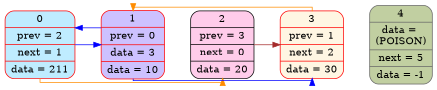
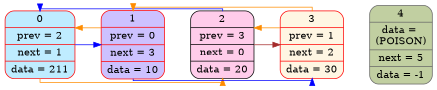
  digraph {
    rankdir=LR
    splines=ortho
    node [color=red shape=Mrecord style=filled]
    edge [constraint=false]
    n1 [fillcolor="#BFECFF" label="0 | {prev = 2} | {next = 1} | {data = 211  }"]
-   n2 [fillcolor="#CDC1FF" label="1 | {prev = 0} | {data = 3} | {data = 10  }"]
+   n2 [fillcolor="#CDC1FF" label="1 | {prev = 0} | {next = 3} | {data = 10  }"]
    n3 [color=black fillcolor="#FFCCEA" label="2 | {prev = 3} | {next = 0} | {data = 20  }"]
    n4 [fillcolor="#FFF6E3" label="3 | {prev = 1} | {next = 2} | {data = 30  }"]
    n5 [color=gray40 fillcolor="#C1CFA1" label="4 | {data = \n(POISON)} | {next = 5} | {data = -1  }"]
    n1 -> n2 [style=invis weight=100000.0 constraint=""]
    n1 -> n2 [color=blue]
    n1 -> n3 [color=darkorange]
-   n2 -> n1 [color=blue]
+   n2 -> n1 [color=darkorange]
    n2 -> n3 [style=invis weight=100000.0 constraint=""]
    n2 -> n4 [color=blue]
+   n3 -> n1 [color=blue]
    n3 -> n4 [style=invis weight=100000.0 constraint=""]
    n3 -> n4 [color=brown]
    n4 -> n2 [color=darkorange]
+   n4 -> n3 [color=darkorange]
    n4 -> n5 [style=invis weight=100000.0 constraint=""]
  }
